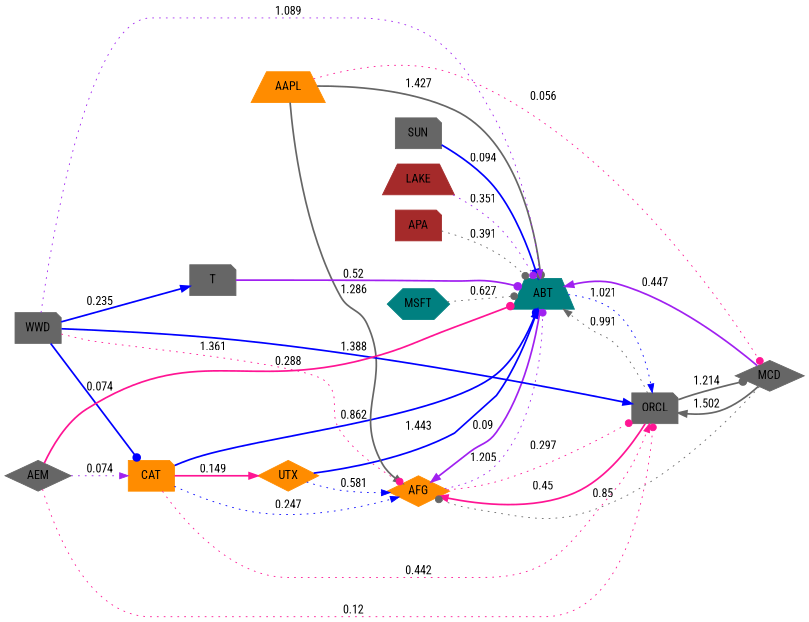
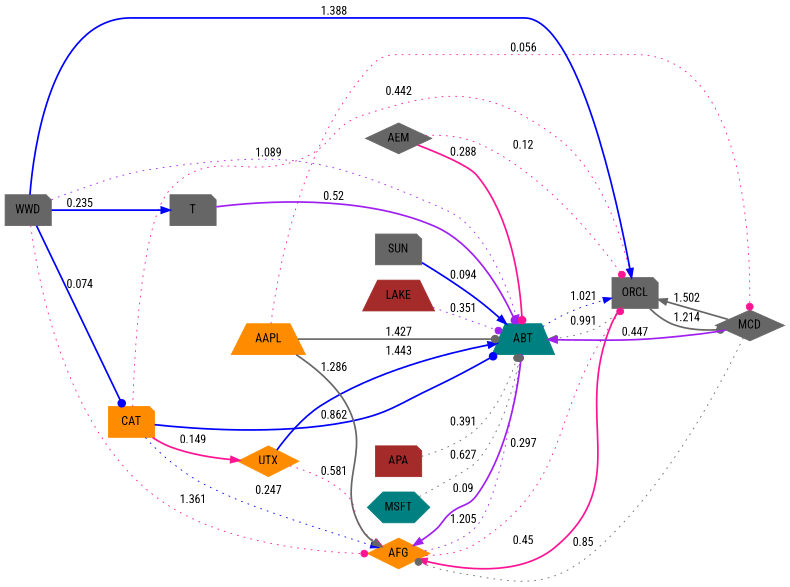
  strict digraph {
    fontname="Roboto Condensed"
    rankdir=LR
    node [color=gray40 fontname="Roboto Condensed" shape=note style=filled]
    edge [arrowhead=normal color=blue fontname="Roboto Condensed" style=bold]
    CAT [color=darkorange]
    UTX [color=darkorange shape=diamond]
    AFG [color=darkorange shape=diamond]
    ABT [color=teal shape=trapezium]
    ORCL
    MCD [shape=diamond]
    SUN
    AAPL [color=darkorange shape=trapezium]
    LAKE [color=brown shape=trapezium]
    WWD
    T
    APA [color=brown]
    AEM [shape=diamond]
    MSFT [color=teal shape=hexagon]
    CAT -> UTX [color=deeppink label=0.149]
    CAT -> AFG [label=0.247 style=dotted]
    CAT -> ABT [arrowhead=dot label=0.862]
    CAT -> ORCL [color=deeppink label=0.442 style=dotted]
-   UTX -> AFG [label=0.581 style=dotted]
+   UTX -> AFG [color=deeppink label=0.581 style=dotted]
    UTX -> ABT [label=1.443]
    AFG -> ABT [arrowhead=dot color=purple label=1.205 style=dotted]
    AFG -> ORCL [arrowhead=dot color=deeppink label=0.297 style=dotted]
    ABT -> AFG [color=purple label=0.09]
    ABT -> ORCL [label=1.021 style=dotted]
    ORCL -> AFG [color=deeppink label=0.45]
    ORCL -> ABT [color=gray40 label=0.991 style=dotted]
    ORCL -> MCD [arrowhead=dot color=gray40 label=1.214]
    MCD -> AFG [arrowhead=dot color=gray40 label=0.85 style=dotted]
    MCD -> ABT [color=purple label=0.447]
    MCD -> ORCL [color=gray40 label=1.502]
    SUN -> ABT [label=0.094]
    AAPL -> AFG [color=gray40 label=1.286]
    AAPL -> ABT [arrowhead=dot color=gray40 label=1.427]
    AAPL -> MCD [arrowhead=dot color=deeppink label=0.056 style=dotted]
    LAKE -> ABT [arrowhead=dot color=purple label=0.351 style=dotted]
    WWD -> CAT [arrowhead=dot label=0.074]
    WWD -> AFG [arrowhead=dot color=deeppink label=1.361 style=dotted]
    WWD -> ABT [color=purple label=1.089 style=dotted]
    WWD -> ORCL [label=1.388]
    WWD -> T [label=0.235]
    T -> ABT [arrowhead=dot color=purple label=0.52]
    APA -> ABT [arrowhead=dot color=gray40 label=0.391 style=dotted]
-   AEM -> CAT [color=purple label=0.074 style=dotted]
    AEM -> ABT [arrowhead=dot color=deeppink label=0.288]
    AEM -> ORCL [arrowhead=dot color=deeppink label=0.12 style=dotted]
    MSFT -> ABT [arrowhead=dot color=gray40 label=0.627 style=dotted]
  }
